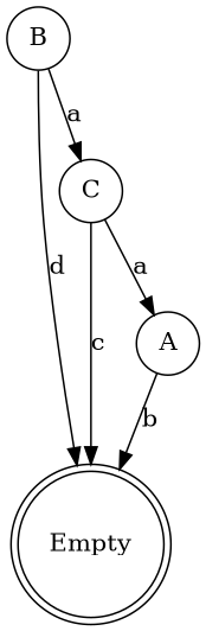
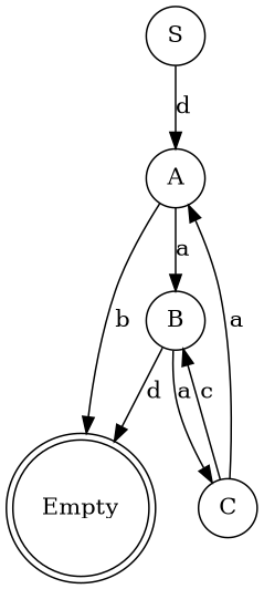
  digraph {
    rankdir=TB
    node [shape=circle]
    Empty [shape=doublecircle]
    A
    B
    C
+   S
    A -> Empty [label=b]
+   A -> B [label=a]
    B -> Empty [label=d]
    B -> C [label=a]
    C -> A [label=a]
-   C -> Empty [label=c]
+   C -> B [label=c]
+   S -> A [label=d]
  }
